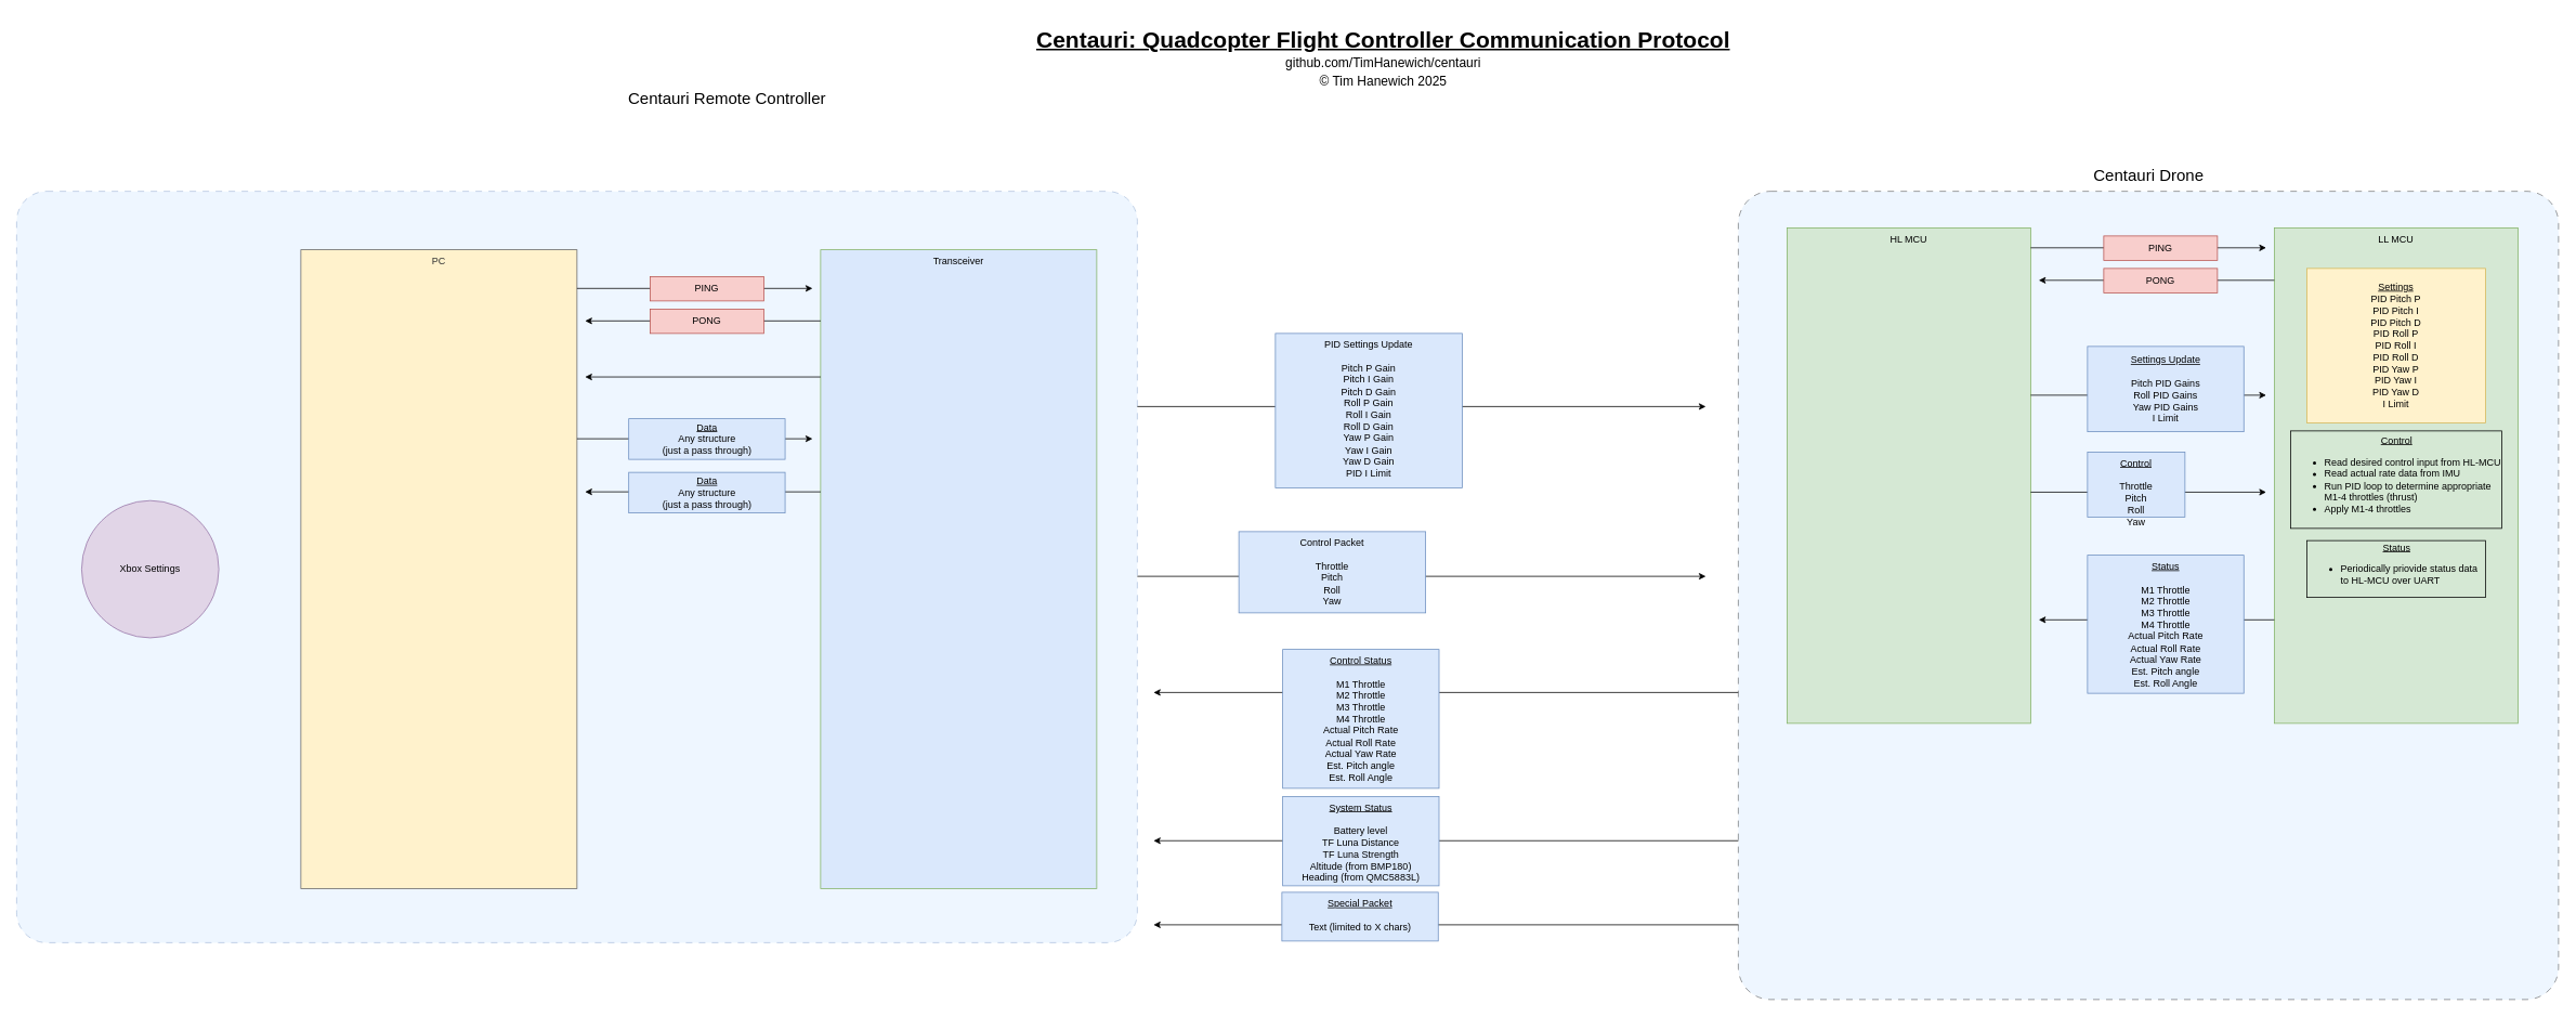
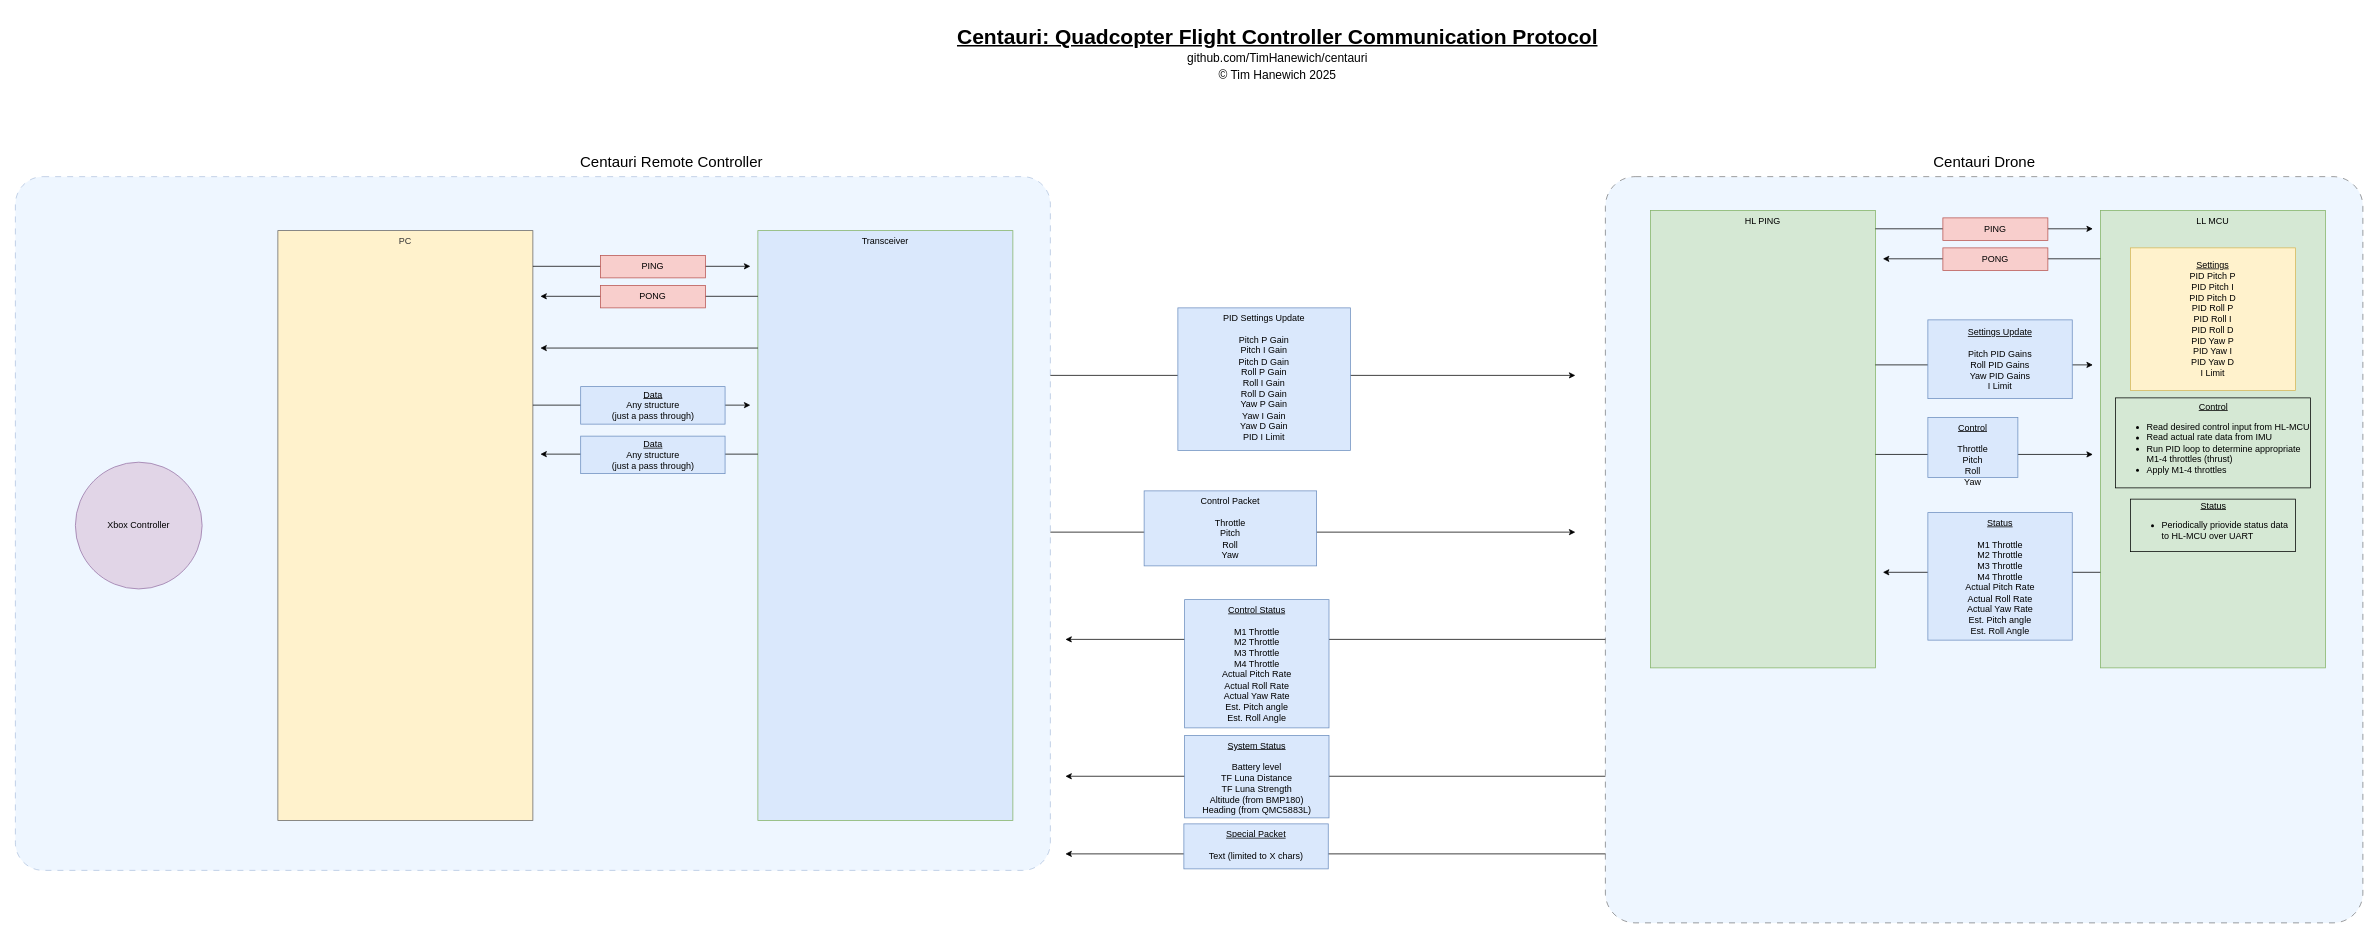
  <mxCell id="0" />
  <mxCell id="1" parent="0" />
  <mxCell id="2" value="" style="endArrow=classic;html=1;rounded=0;" parent="1" edge="1"><mxGeometry width="50" height="50" relative="1" as="geometry"><mxPoint x="2140" y="852" as="sourcePoint" /><mxPoint x="1420" y="852" as="targetPoint" /></mxGeometry></mxCell>
  <mxCell id="3" value="" style="rounded=1;whiteSpace=wrap;html=1;arcSize=4;fillColor=#DDEEFF;dashed=1;dashPattern=8 8;opacity=50;" parent="1" vertex="1"><mxGeometry x="2140" y="235" width="1010" height="995" as="geometry" /></mxCell>
- <mxCell id="4" value="HL MCU" style="rounded=0;whiteSpace=wrap;html=1;fillColor=#d5e8d4;strokeColor=#82b366;verticalAlign=top;" parent="1" vertex="1"><mxGeometry x="2200" y="280" width="300" height="610" as="geometry" /></mxCell>
+ <mxCell id="4" value="HL PING" style="rounded=0;whiteSpace=wrap;html=1;fillColor=#d5e8d4;strokeColor=#82b366;verticalAlign=top;" parent="1" vertex="1"><mxGeometry x="2200" y="280" width="300" height="610" as="geometry" /></mxCell>
  <mxCell id="5" value="LL MCU" style="rounded=0;whiteSpace=wrap;html=1;fillColor=#d5e8d4;strokeColor=#82b366;verticalAlign=top;" parent="1" vertex="1"><mxGeometry x="2800" y="280" width="300" height="610" as="geometry" /></mxCell>
  <mxCell id="6" value="Centauri Drone" style="text;html=1;align=center;verticalAlign=middle;whiteSpace=wrap;rounded=0;fontSize=20;" parent="1" vertex="1"><mxGeometry x="2552.5" y="200" width="185" height="30" as="geometry" /></mxCell>
  <mxCell id="7" value="" style="rounded=1;whiteSpace=wrap;html=1;arcSize=4;fillColor=#DDEEFF;dashed=1;dashPattern=8 8;strokeColor=#6c8ebf;opacity=50;" parent="1" vertex="1"><mxGeometry x="20" y="235" width="1380" height="925" as="geometry" /></mxCell>
- <mxCell id="8" value="Centauri Remote Controller" style="text;html=1;align=center;verticalAlign=middle;whiteSpace=wrap;rounded=0;fontSize=20;" parent="1" vertex="1"><mxGeometry x="716.25" y="105" width="357.5" height="30" as="geometry" /></mxCell>
+ <mxCell id="8" value="Centauri Remote Controller" style="text;html=1;align=center;verticalAlign=middle;whiteSpace=wrap;rounded=0;fontSize=20;" parent="1" vertex="1"><mxGeometry x="716.25" y="200" width="357.5" height="30" as="geometry" /></mxCell>
  <mxCell id="9" value="" style="endArrow=classic;html=1;rounded=0;" parent="1" edge="1"><mxGeometry width="50" height="50" relative="1" as="geometry"><mxPoint x="1400" y="709" as="sourcePoint" /><mxPoint y="709" as="targetPoint" x="2100" /></mxGeometry></mxCell>
  <mxCell id="10" value="Control Packet&lt;div&gt;&lt;br&gt;&lt;/div&gt;&lt;div&gt;Throttle&lt;/div&gt;&lt;div&gt;Pitch&lt;/div&gt;&lt;div&gt;Roll&lt;/div&gt;&lt;div&gt;Yaw&lt;/div&gt;&lt;div&gt;&lt;br&gt;&lt;/div&gt;" style="rounded=0;whiteSpace=wrap;html=1;fillColor=#dae8fc;strokeColor=#6c8ebf;verticalAlign=top;" parent="1" vertex="1"><mxGeometry x="1525" y="654" width="230" height="100" as="geometry" /></mxCell>
  <mxCell id="11" value="" style="endArrow=classic;html=1;rounded=0;" parent="1" edge="1"><mxGeometry width="50" height="50" relative="1" as="geometry"><mxPoint x="2500" y="605.41" as="sourcePoint" /><mxPoint x="2790" y="605.41" as="targetPoint" /></mxGeometry></mxCell>
  <mxCell id="12" value="&lt;u&gt;Settings&lt;/u&gt;&lt;div&gt;PID Pitch P&lt;/div&gt;&lt;div&gt;PID Pitch I&lt;/div&gt;&lt;div&gt;PID Pitch D&lt;/div&gt;&lt;div&gt;PID Roll P&lt;/div&gt;&lt;div&gt;PID Roll I&lt;/div&gt;&lt;div&gt;PID Roll D&lt;/div&gt;&lt;div&gt;PID Yaw P&lt;/div&gt;&lt;div&gt;PID Yaw I&lt;/div&gt;&lt;div&gt;PID Yaw D&lt;/div&gt;&lt;div&gt;I Limit&lt;/div&gt;" style="rounded=0;whiteSpace=wrap;html=1;fillColor=#fff2cc;strokeColor=#d6b656;" parent="1" vertex="1"><mxGeometry x="2840" y="330" width="220" height="190" as="geometry" /></mxCell>
  <mxCell id="13" value="" style="endArrow=classic;html=1;rounded=0;" parent="1" edge="1"><mxGeometry width="50" height="50" relative="1" as="geometry"><mxPoint x="2500" y="486" as="sourcePoint" /><mxPoint x="2790" y="486" as="targetPoint" /></mxGeometry></mxCell>
  <mxCell id="14" value="&lt;u&gt;Settings Update&lt;/u&gt;&lt;div&gt;&lt;u&gt;&lt;br&gt;&lt;/u&gt;&lt;div&gt;Pitch PID Gains&lt;/div&gt;&lt;div&gt;Roll PID Gains&lt;/div&gt;&lt;div&gt;Yaw PID Gains&lt;/div&gt;&lt;div&gt;I Limit&lt;/div&gt;&lt;/div&gt;" style="rounded=0;whiteSpace=wrap;html=1;fillColor=#dae8fc;strokeColor=#6c8ebf;verticalAlign=middle;" parent="1" vertex="1"><mxGeometry x="2570" y="426" width="192.5" height="105" as="geometry" /></mxCell>
  <mxCell id="15" value="&lt;u&gt;Control&lt;/u&gt;&lt;br&gt;&lt;div&gt;&lt;br&gt;&lt;/div&gt;&lt;div&gt;Throttle&lt;/div&gt;&lt;div&gt;Pitch&lt;/div&gt;&lt;div&gt;Roll&lt;/div&gt;&lt;div&gt;Yaw&lt;/div&gt;&lt;div&gt;&lt;br&gt;&lt;/div&gt;" style="rounded=0;whiteSpace=wrap;html=1;fillColor=#dae8fc;strokeColor=#6c8ebf;verticalAlign=top;" parent="1" vertex="1"><mxGeometry x="2570" y="556" width="120" height="80" as="geometry" /></mxCell>
  <mxCell id="16" value="&lt;div style=&quot;text-align: center;&quot;&gt;&lt;u&gt;Control&lt;/u&gt;&lt;/div&gt;&lt;ul&gt;&lt;li&gt;Read desired control input from HL-MCU&lt;/li&gt;&lt;li&gt;Read actual rate data from IMU&lt;/li&gt;&lt;li&gt;Run PID loop to determine appropriate M1-4 throttles (thrust)&lt;/li&gt;&lt;li&gt;Apply M1-4 throttles&lt;/li&gt;&lt;/ul&gt;" style="rounded=0;whiteSpace=wrap;html=1;fillColor=#d5e8d4;strokeColor=#000000;align=left;" parent="1" vertex="1"><mxGeometry x="2820" y="530" width="260" height="120" as="geometry" /></mxCell>
  <mxCell id="17" value="" style="endArrow=classic;html=1;rounded=0;" parent="1" edge="1"><mxGeometry width="50" height="50" relative="1" as="geometry"><mxPoint x="2800" y="762.57" as="sourcePoint" /><mxPoint x="2510" y="762.57" as="targetPoint" /></mxGeometry></mxCell>
  <mxCell id="18" value="&lt;u&gt;Status&lt;/u&gt;&lt;div&gt;&lt;br&gt;&lt;/div&gt;&lt;div&gt;M1 Throttle&lt;/div&gt;&lt;div&gt;M2 Throttle&lt;/div&gt;&lt;div&gt;M3 Throttle&lt;/div&gt;&lt;div&gt;M4 Throttle&lt;/div&gt;&lt;div&gt;Actual Pitch Rate&lt;/div&gt;&lt;div&gt;Actual Roll Rate&lt;/div&gt;&lt;div&gt;Actual Yaw Rate&lt;/div&gt;&lt;div&gt;Est. Pitch angle&lt;/div&gt;&lt;div&gt;Est. Roll Angle&lt;/div&gt;&lt;div&gt;&lt;br&gt;&lt;/div&gt;" style="rounded=0;whiteSpace=wrap;html=1;fillColor=#dae8fc;strokeColor=#6c8ebf;verticalAlign=top;" parent="1" vertex="1"><mxGeometry x="2570" y="683" width="192.5" height="170" as="geometry" /></mxCell>
  <mxCell id="19" value="&lt;u&gt;Control Status&lt;/u&gt;&lt;div&gt;&lt;br&gt;&lt;/div&gt;&lt;div&gt;M1 Throttle&lt;/div&gt;&lt;div&gt;M2 Throttle&lt;/div&gt;&lt;div&gt;M3 Throttle&lt;/div&gt;&lt;div&gt;M4 Throttle&lt;/div&gt;&lt;div&gt;Actual Pitch Rate&lt;/div&gt;&lt;div&gt;Actual Roll Rate&lt;/div&gt;&lt;div&gt;Actual Yaw Rate&lt;/div&gt;&lt;div&gt;Est. Pitch angle&lt;/div&gt;&lt;div&gt;Est. Roll Angle&lt;/div&gt;" style="rounded=0;whiteSpace=wrap;html=1;fillColor=#dae8fc;strokeColor=#6c8ebf;verticalAlign=top;" parent="1" vertex="1"><mxGeometry x="1579" y="799" width="192.5" height="171" as="geometry" /></mxCell>
  <mxCell id="20" value="&lt;div style=&quot;text-align: center;&quot;&gt;&lt;u&gt;Status&lt;/u&gt;&lt;/div&gt;&lt;ul&gt;&lt;li&gt;Periodically priovide status data to HL-MCU over UART&lt;/li&gt;&lt;/ul&gt;" style="rounded=0;whiteSpace=wrap;html=1;fillColor=#d5e8d4;strokeColor=#000000;align=left;" parent="1" vertex="1"><mxGeometry x="2840" y="665" width="220" height="70" as="geometry" /></mxCell>
  <mxCell id="21" value="" style="endArrow=classic;html=1;rounded=0;" parent="1" edge="1"><mxGeometry width="50" height="50" relative="1" as="geometry"><mxPoint x="2140" y="1138" as="sourcePoint" /><mxPoint x="1420" y="1138" as="targetPoint" /></mxGeometry></mxCell>
  <mxCell id="22" value="&lt;u&gt;Special Packet&lt;/u&gt;&lt;div&gt;&lt;br&gt;&lt;/div&gt;&lt;div&gt;Text (limited to X chars)&lt;/div&gt;" style="rounded=0;whiteSpace=wrap;html=1;fillColor=#dae8fc;strokeColor=#6c8ebf;verticalAlign=top;" parent="1" vertex="1"><mxGeometry x="1578" y="1098" width="192.5" height="60" as="geometry" /></mxCell>
  <mxCell id="23" value="" style="endArrow=classic;html=1;rounded=0;" parent="1" edge="1"><mxGeometry width="50" height="50" relative="1" as="geometry"><mxPoint x="2500" y="304.58" as="sourcePoint" /><mxPoint x="2790" y="304.58" as="targetPoint" /></mxGeometry></mxCell>
  <mxCell id="24" value="PING" style="rounded=0;whiteSpace=wrap;html=1;fillColor=#f8cecc;strokeColor=#b85450;" parent="1" vertex="1"><mxGeometry x="2590" y="290" width="140" height="30" as="geometry" /></mxCell>
  <mxCell id="25" value="" style="endArrow=classic;html=1;rounded=0;" parent="1" edge="1"><mxGeometry width="50" height="50" relative="1" as="geometry"><mxPoint x="2800" y="344.58" as="sourcePoint" /><mxPoint x="2510" y="344.58" as="targetPoint" /></mxGeometry></mxCell>
  <mxCell id="26" value="PONG" style="rounded=0;whiteSpace=wrap;html=1;fillColor=#f8cecc;strokeColor=#b85450;" parent="1" vertex="1"><mxGeometry x="2590" y="330" width="140" height="30" as="geometry" /></mxCell>
  <mxCell id="27" value="Transceiver" style="rounded=0;whiteSpace=wrap;html=1;fillColor=#dae8fc;strokeColor=#82b366;verticalAlign=top;" parent="1" vertex="1"><mxGeometry x="1010" y="307" width="340" height="786.5" as="geometry" /></mxCell>
  <mxCell id="28" value="PC" style="rounded=0;whiteSpace=wrap;html=1;fillColor=#fff2cc;strokeColor=#666666;verticalAlign=top;fontColor=#333333;" parent="1" vertex="1"><mxGeometry x="370" y="307" width="340" height="786.5" as="geometry" /></mxCell>
- <mxCell id="29" value="Xbox Settings" style="ellipse;whiteSpace=wrap;html=1;aspect=fixed;fillColor=#e1d5e7;strokeColor=#9673a6;" parent="1" vertex="1"><mxGeometry x="100" y="615.75" width="169" height="169" as="geometry" /></mxCell>
+ <mxCell id="29" value="Xbox Controller" style="ellipse;whiteSpace=wrap;html=1;aspect=fixed;fillColor=#e1d5e7;strokeColor=#9673a6;" parent="1" vertex="1"><mxGeometry x="100" y="615.75" width="169" height="169" as="geometry" /></mxCell>
  <mxCell id="30" value="" style="endArrow=classic;html=1;rounded=0;" parent="1" edge="1"><mxGeometry width="50" height="50" relative="1" as="geometry"><mxPoint x="710" y="354.58" as="sourcePoint" /><mxPoint x="1000" y="354.58" as="targetPoint" /></mxGeometry></mxCell>
  <mxCell id="31" value="PING" style="rounded=0;whiteSpace=wrap;html=1;fillColor=#f8cecc;strokeColor=#b85450;" parent="1" vertex="1"><mxGeometry x="800" y="340" width="140" height="30" as="geometry" /></mxCell>
  <mxCell id="32" value="" style="endArrow=classic;html=1;rounded=0;" parent="1" edge="1"><mxGeometry width="50" height="50" relative="1" as="geometry"><mxPoint x="1010" y="394.58" as="sourcePoint" /><mxPoint x="720" y="394.58" as="targetPoint" /></mxGeometry></mxCell>
  <mxCell id="33" value="PONG" style="rounded=0;whiteSpace=wrap;html=1;fillColor=#f8cecc;strokeColor=#b85450;" parent="1" vertex="1"><mxGeometry x="800" y="380" width="140" height="30" as="geometry" /></mxCell>
  <mxCell id="34" value="" style="endArrow=classic;html=1;rounded=0;" parent="1" edge="1"><mxGeometry width="50" height="50" relative="1" as="geometry"><mxPoint x="1010" y="605" as="sourcePoint" /><mxPoint x="720" y="605" as="targetPoint" /></mxGeometry></mxCell>
  <mxCell id="35" value="&lt;u&gt;Data&lt;/u&gt;&lt;div&gt;Any structure&lt;/div&gt;&lt;div&gt;(just a pass through)&lt;/div&gt;" style="rounded=0;whiteSpace=wrap;html=1;fillColor=#dae8fc;strokeColor=#6c8ebf;verticalAlign=middle;" parent="1" vertex="1"><mxGeometry x="773.75" y="581" width="192.5" height="50" as="geometry" /></mxCell>
  <mxCell id="36" value="" style="endArrow=classic;html=1;rounded=0;" parent="1" edge="1"><mxGeometry width="50" height="50" relative="1" as="geometry"><mxPoint x="710" y="539.67" as="sourcePoint" /><mxPoint x="1000" y="539.67" as="targetPoint" /></mxGeometry></mxCell>
  <mxCell id="37" value="&lt;u&gt;Data&lt;/u&gt;&lt;div&gt;Any structure&lt;/div&gt;&lt;div&gt;(just a pass through)&lt;/div&gt;" style="rounded=0;whiteSpace=wrap;html=1;fillColor=#dae8fc;strokeColor=#6c8ebf;verticalAlign=middle;" parent="1" vertex="1"><mxGeometry x="773.75" y="515" width="192.5" height="50" as="geometry" /></mxCell>
  <mxCell id="38" value="" style="endArrow=classic;html=1;rounded=0;" parent="1" edge="1"><mxGeometry width="50" height="50" relative="1" as="geometry"><mxPoint x="1010" y="463.58" as="sourcePoint" /><mxPoint x="720" y="463.58" as="targetPoint" /></mxGeometry></mxCell>
  <mxCell id="39" value="" style="endArrow=classic;html=1;rounded=0;" parent="1" edge="1"><mxGeometry width="50" height="50" relative="1" as="geometry"><mxPoint x="1400" y="500" as="sourcePoint" /><mxPoint y="500" as="targetPoint" x="2100" /></mxGeometry></mxCell>
  <mxCell id="40" value="&lt;div&gt;PID Settings Update&lt;/div&gt;&lt;div&gt;&lt;br&gt;&lt;/div&gt;&lt;div&gt;&lt;div&gt;Pitch P Gain&lt;/div&gt;&lt;div&gt;Pitch I Gain&lt;/div&gt;&lt;div&gt;Pitch D Gain&lt;/div&gt;&lt;div&gt;Roll P Gain&lt;/div&gt;&lt;div&gt;Roll I Gain&lt;/div&gt;&lt;div&gt;Roll D Gain&lt;/div&gt;&lt;div&gt;Yaw P Gain&lt;/div&gt;&lt;div&gt;Yaw I Gain&lt;/div&gt;&lt;div&gt;Yaw D Gain&lt;/div&gt;&lt;div&gt;PID I Limit&lt;/div&gt;&lt;div&gt;&lt;br&gt;&lt;/div&gt;&lt;/div&gt;" style="rounded=0;whiteSpace=wrap;html=1;fillColor=#dae8fc;strokeColor=#6c8ebf;verticalAlign=top;" parent="1" vertex="1"><mxGeometry x="1570" y="410" width="230" height="190" as="geometry" /></mxCell>
  <mxCell id="41" value="" style="endArrow=classic;html=1;rounded=0;" parent="1" edge="1"><mxGeometry width="50" height="50" relative="1" as="geometry"><mxPoint x="2140" y="1034.5" as="sourcePoint" /><mxPoint x="1420" y="1034.5" as="targetPoint" /></mxGeometry></mxCell>
  <mxCell id="42" value="&lt;u&gt;System Status&lt;/u&gt;&lt;div&gt;&lt;br&gt;&lt;/div&gt;&lt;div&gt;&lt;div&gt;Battery level&lt;/div&gt;&lt;div&gt;TF Luna Distance&lt;/div&gt;&lt;div&gt;TF Luna Strength&lt;/div&gt;&lt;div&gt;Altitude (from BMP180)&lt;/div&gt;&lt;div&gt;Heading (from QMC5883L)&lt;/div&gt;&lt;/div&gt;&lt;div&gt;&lt;br&gt;&lt;/div&gt;" style="rounded=0;whiteSpace=wrap;html=1;fillColor=#dae8fc;strokeColor=#6c8ebf;verticalAlign=top;" parent="1" vertex="1"><mxGeometry x="1579" y="980" width="192.5" height="110" as="geometry" /></mxCell>
  <mxCell id="43" value="Centauri: Quadcopter Flight Controller Communication Protocol" style="text;html=1;align=center;verticalAlign=middle;whiteSpace=wrap;rounded=0;fontSize=28;fontStyle=5" parent="1" vertex="1"><mxGeometry x="1212.5" y="20" width="980" height="55" as="geometry" /></mxCell>
  <mxCell id="44" value="github.com/TimHanewich/centauri" style="text;html=1;align=center;verticalAlign=middle;whiteSpace=wrap;rounded=0;fontSize=16;" parent="1" vertex="1"><mxGeometry x="1530.75" y="61" width="343.5" height="30" as="geometry" /></mxCell>
  <mxCell id="45" value="© Tim Hanewich 2025" style="text;html=1;align=center;verticalAlign=middle;whiteSpace=wrap;rounded=0;fontSize=16;" parent="1" vertex="1"><mxGeometry x="1530.75" y="84" width="343.5" height="30" as="geometry" /></mxCell>
